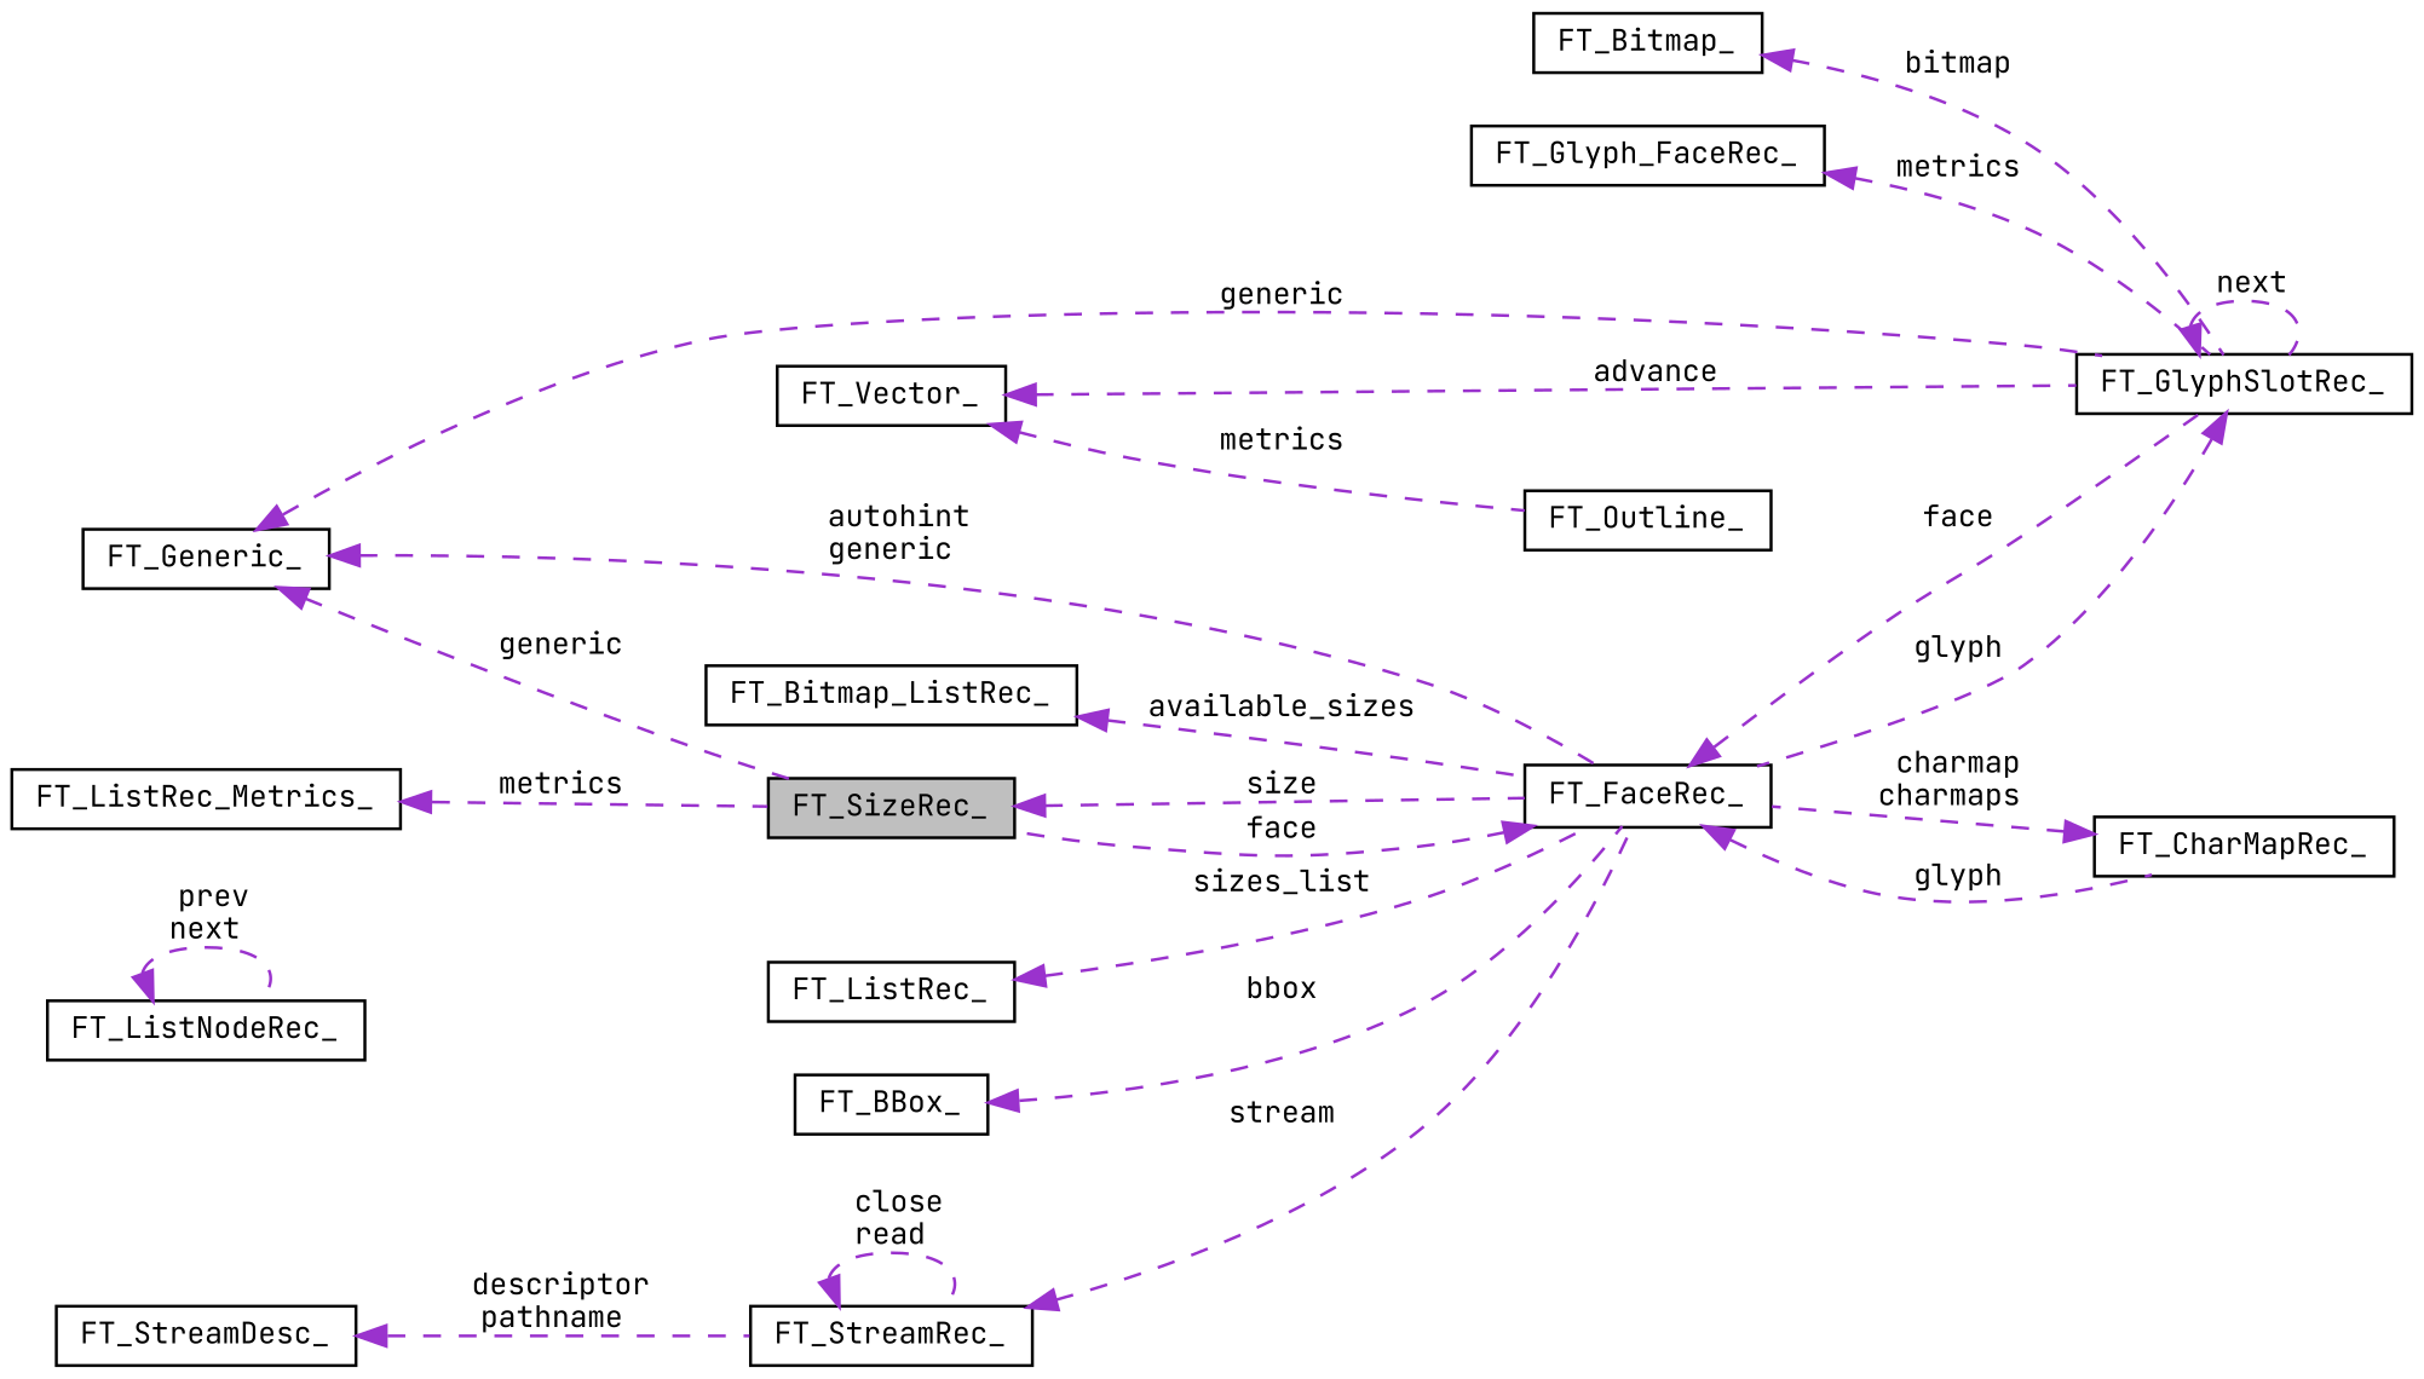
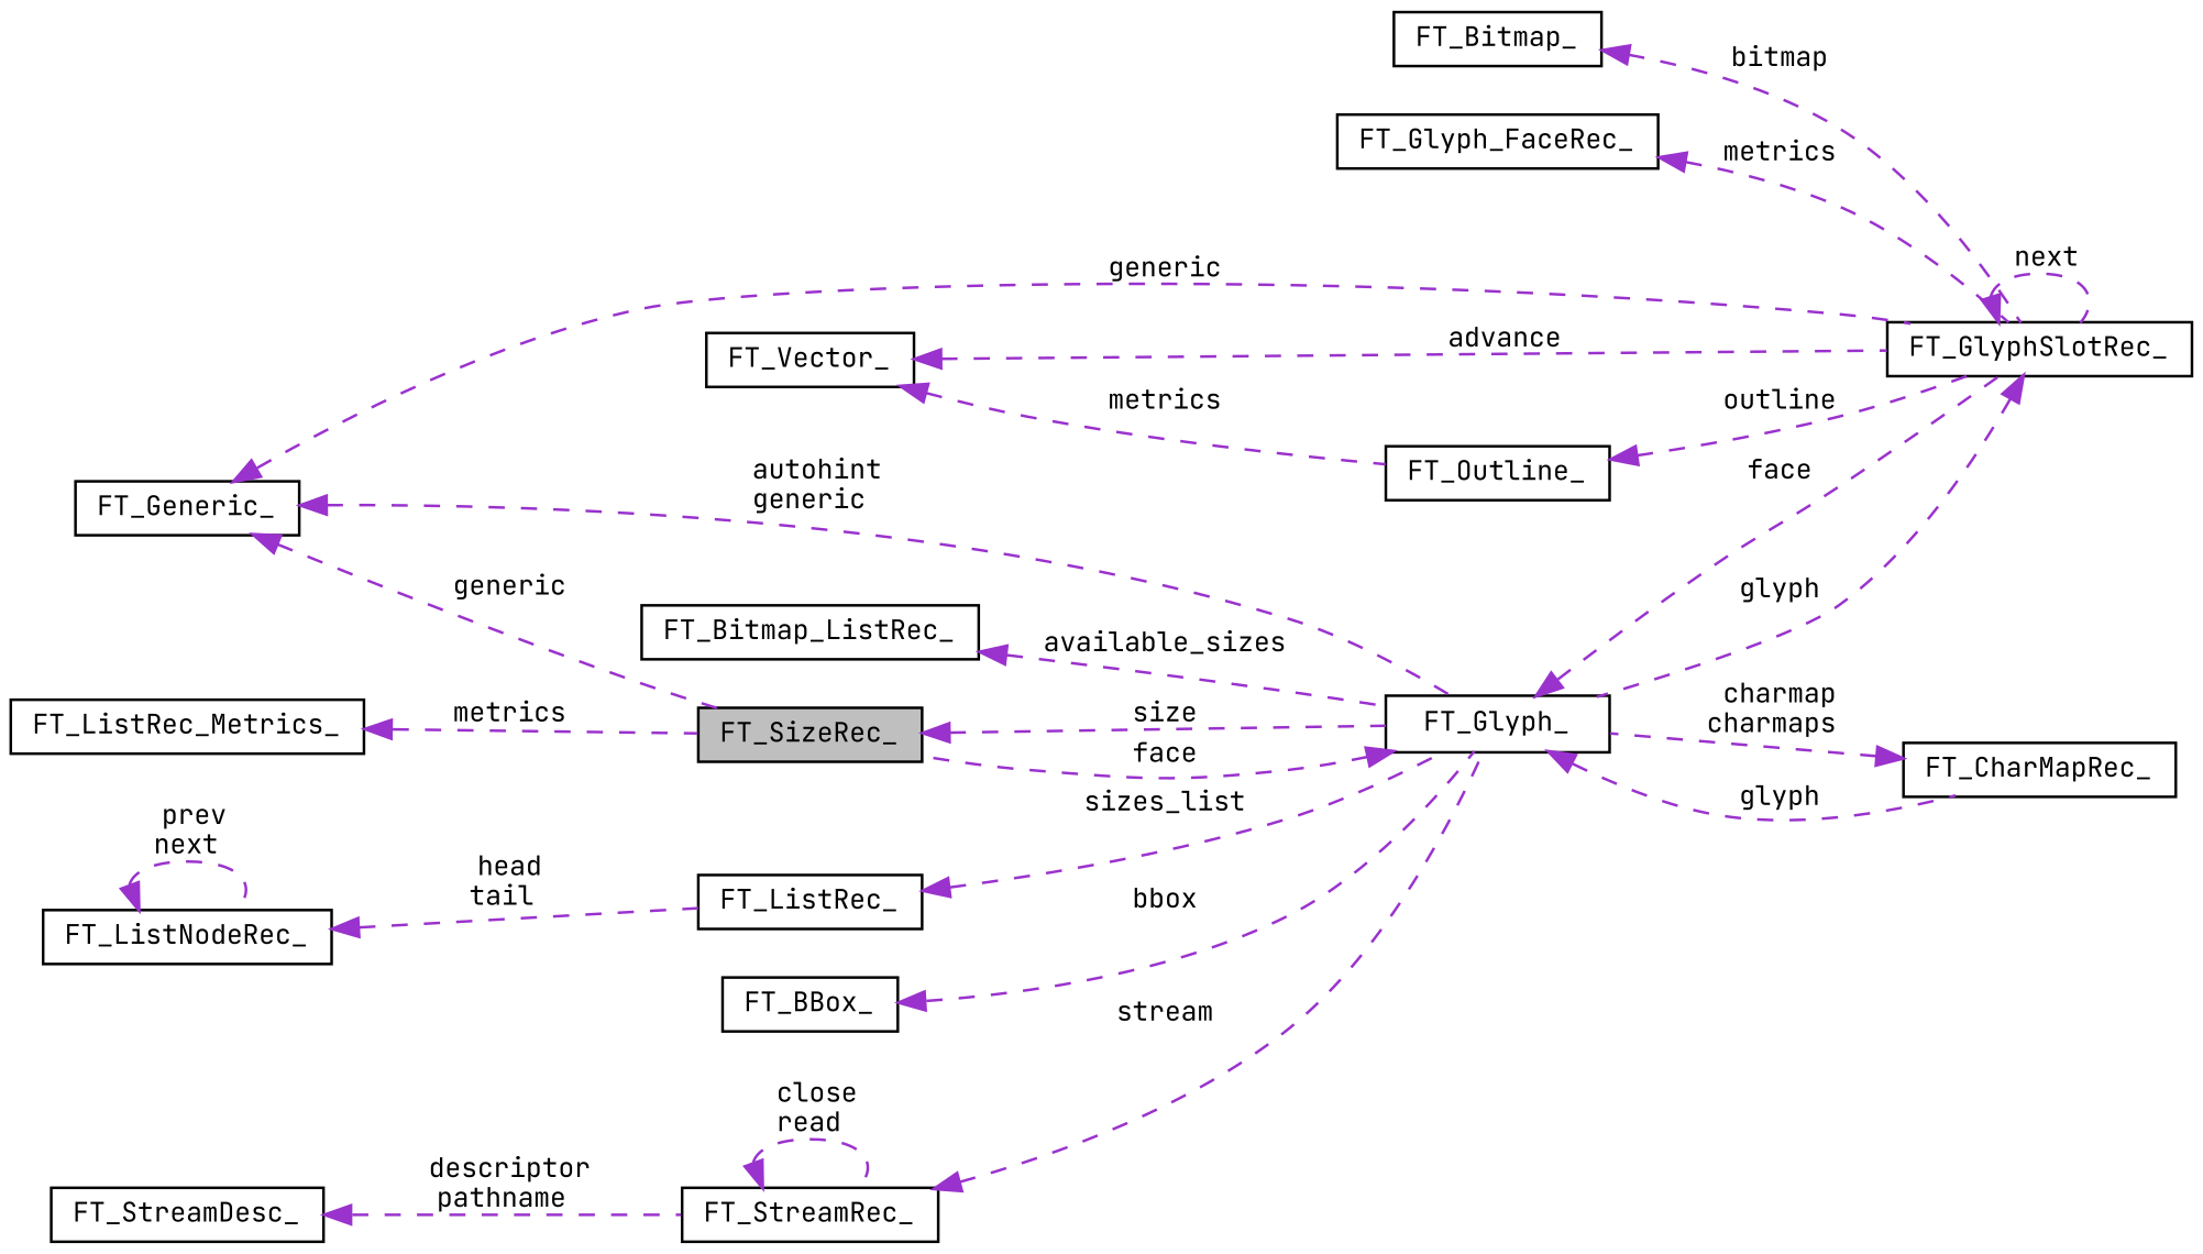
  digraph {
    fontname="JetBrains Mono"
    rankdir=LR
    node [color=black fillcolor=white fontname="JetBrains Mono" fontsize=10 shape=record style=filled]
    edge [color=darkorchid3 dir=back fontname="JetBrains Mono" fontsize=10 labelfontname=Helvetica labelfontsize=10 style=dashed]
    n1 [fillcolor=grey75 fontcolor=black height=0.2 label=FT_SizeRec_ width=0.4]
-   n2 [height=0.2 label=FT_FaceRec_ width=0.4]
+   n2 [height=0.2 label=FT_Glyph_ width=0.4]
    n3 [height=0.2 label=FT_GlyphSlotRec_ width=0.4]
    n4 [height=0.2 label=FT_CharMapRec_ width=0.4]
    n5 [height=0.2 label=FT_Generic_ width=0.4]
    n6 [height=0.2 label=FT_ListRec_Metrics_ width=0.4]
    n7 [height=0.2 label=FT_StreamRec_ width=0.4]
    n8 [height=0.2 label=FT_StreamDesc_ width=0.4]
    n9 [height=0.2 label=FT_Bitmap_ListRec_ width=0.4]
    n10 [height=0.2 label=FT_ListRec_ width=0.4]
    n11 [height=0.2 label=FT_ListNodeRec_ width=0.4]
    n12 [height=0.2 label=FT_Outline_ width=0.4]
    n13 [height=0.2 label=FT_Vector_ width=0.4]
    n14 [height=0.2 label=FT_Bitmap_ width=0.4]
    n15 [height=0.2 label=FT_Glyph_FaceRec_ width=0.4]
    n16 [height=0.2 label=FT_BBox_ width=0.4]
    n1 -> n2 [label=" size"]
    n2 -> n1 [label=" face"]
    n2 -> n3 [label=" face"]
    n2 -> n4 [label=" glyph"]
    n3 -> n2 [label=" glyph"]
    n3 -> n3 [label=" next"]
    n4 -> n2 [label=" charmap\ncharmaps"]
    n5 -> n1 [label=" generic"]
    n5 -> n2 [label=" autohint\ngeneric"]
    n5 -> n3 [label=" generic"]
    n6 -> n1 [label=" metrics"]
    n7 -> n2 [label=" stream"]
    n7 -> n7 [label=" close\nread"]
    n8 -> n7 [label=" descriptor\npathname"]
    n9 -> n2 [label=" available_sizes"]
    n10 -> n2 [label=" sizes_list"]
+   n11 -> n10 [label=" head\ntail"]
    n11 -> n11 [label=" prev\nnext"]
+   n12 -> n3 [label=" outline"]
    n13 -> n3 [label=" advance"]
    n13 -> n12 [label=" metrics"]
    n14 -> n3 [label=" bitmap"]
    n15 -> n3 [label=" metrics"]
    n16 -> n2 [label=" bbox"]
  }
